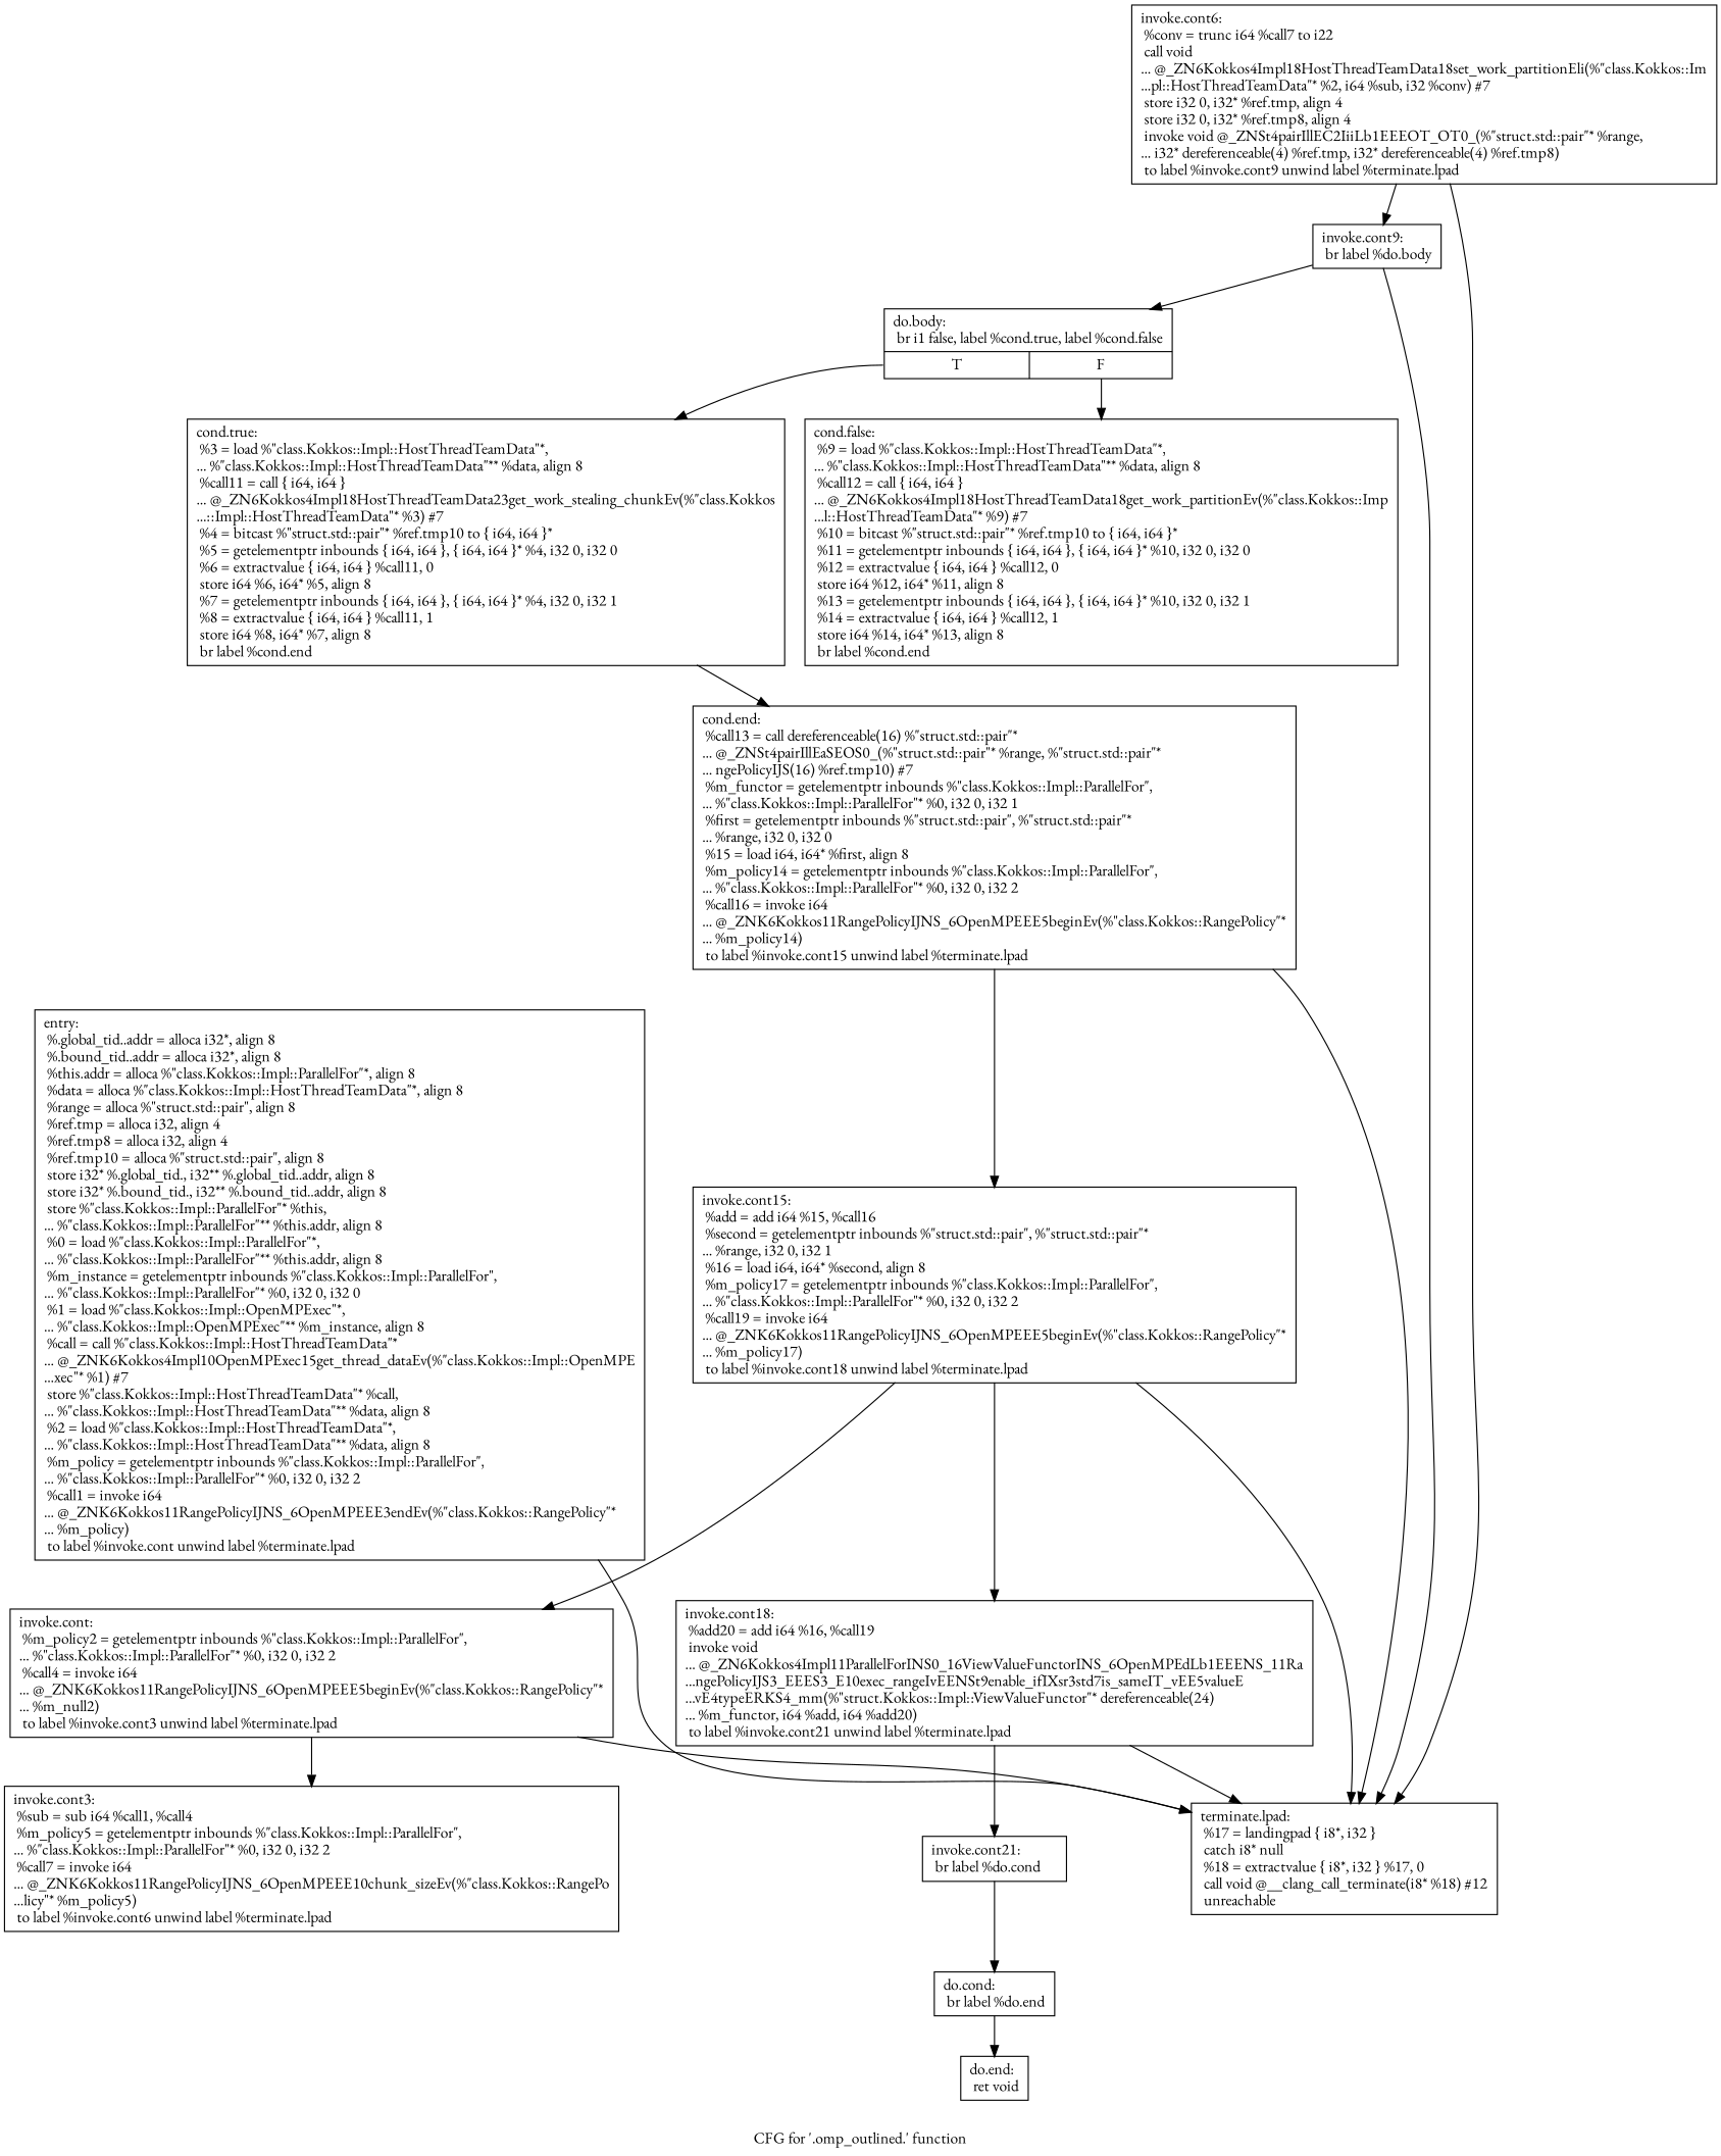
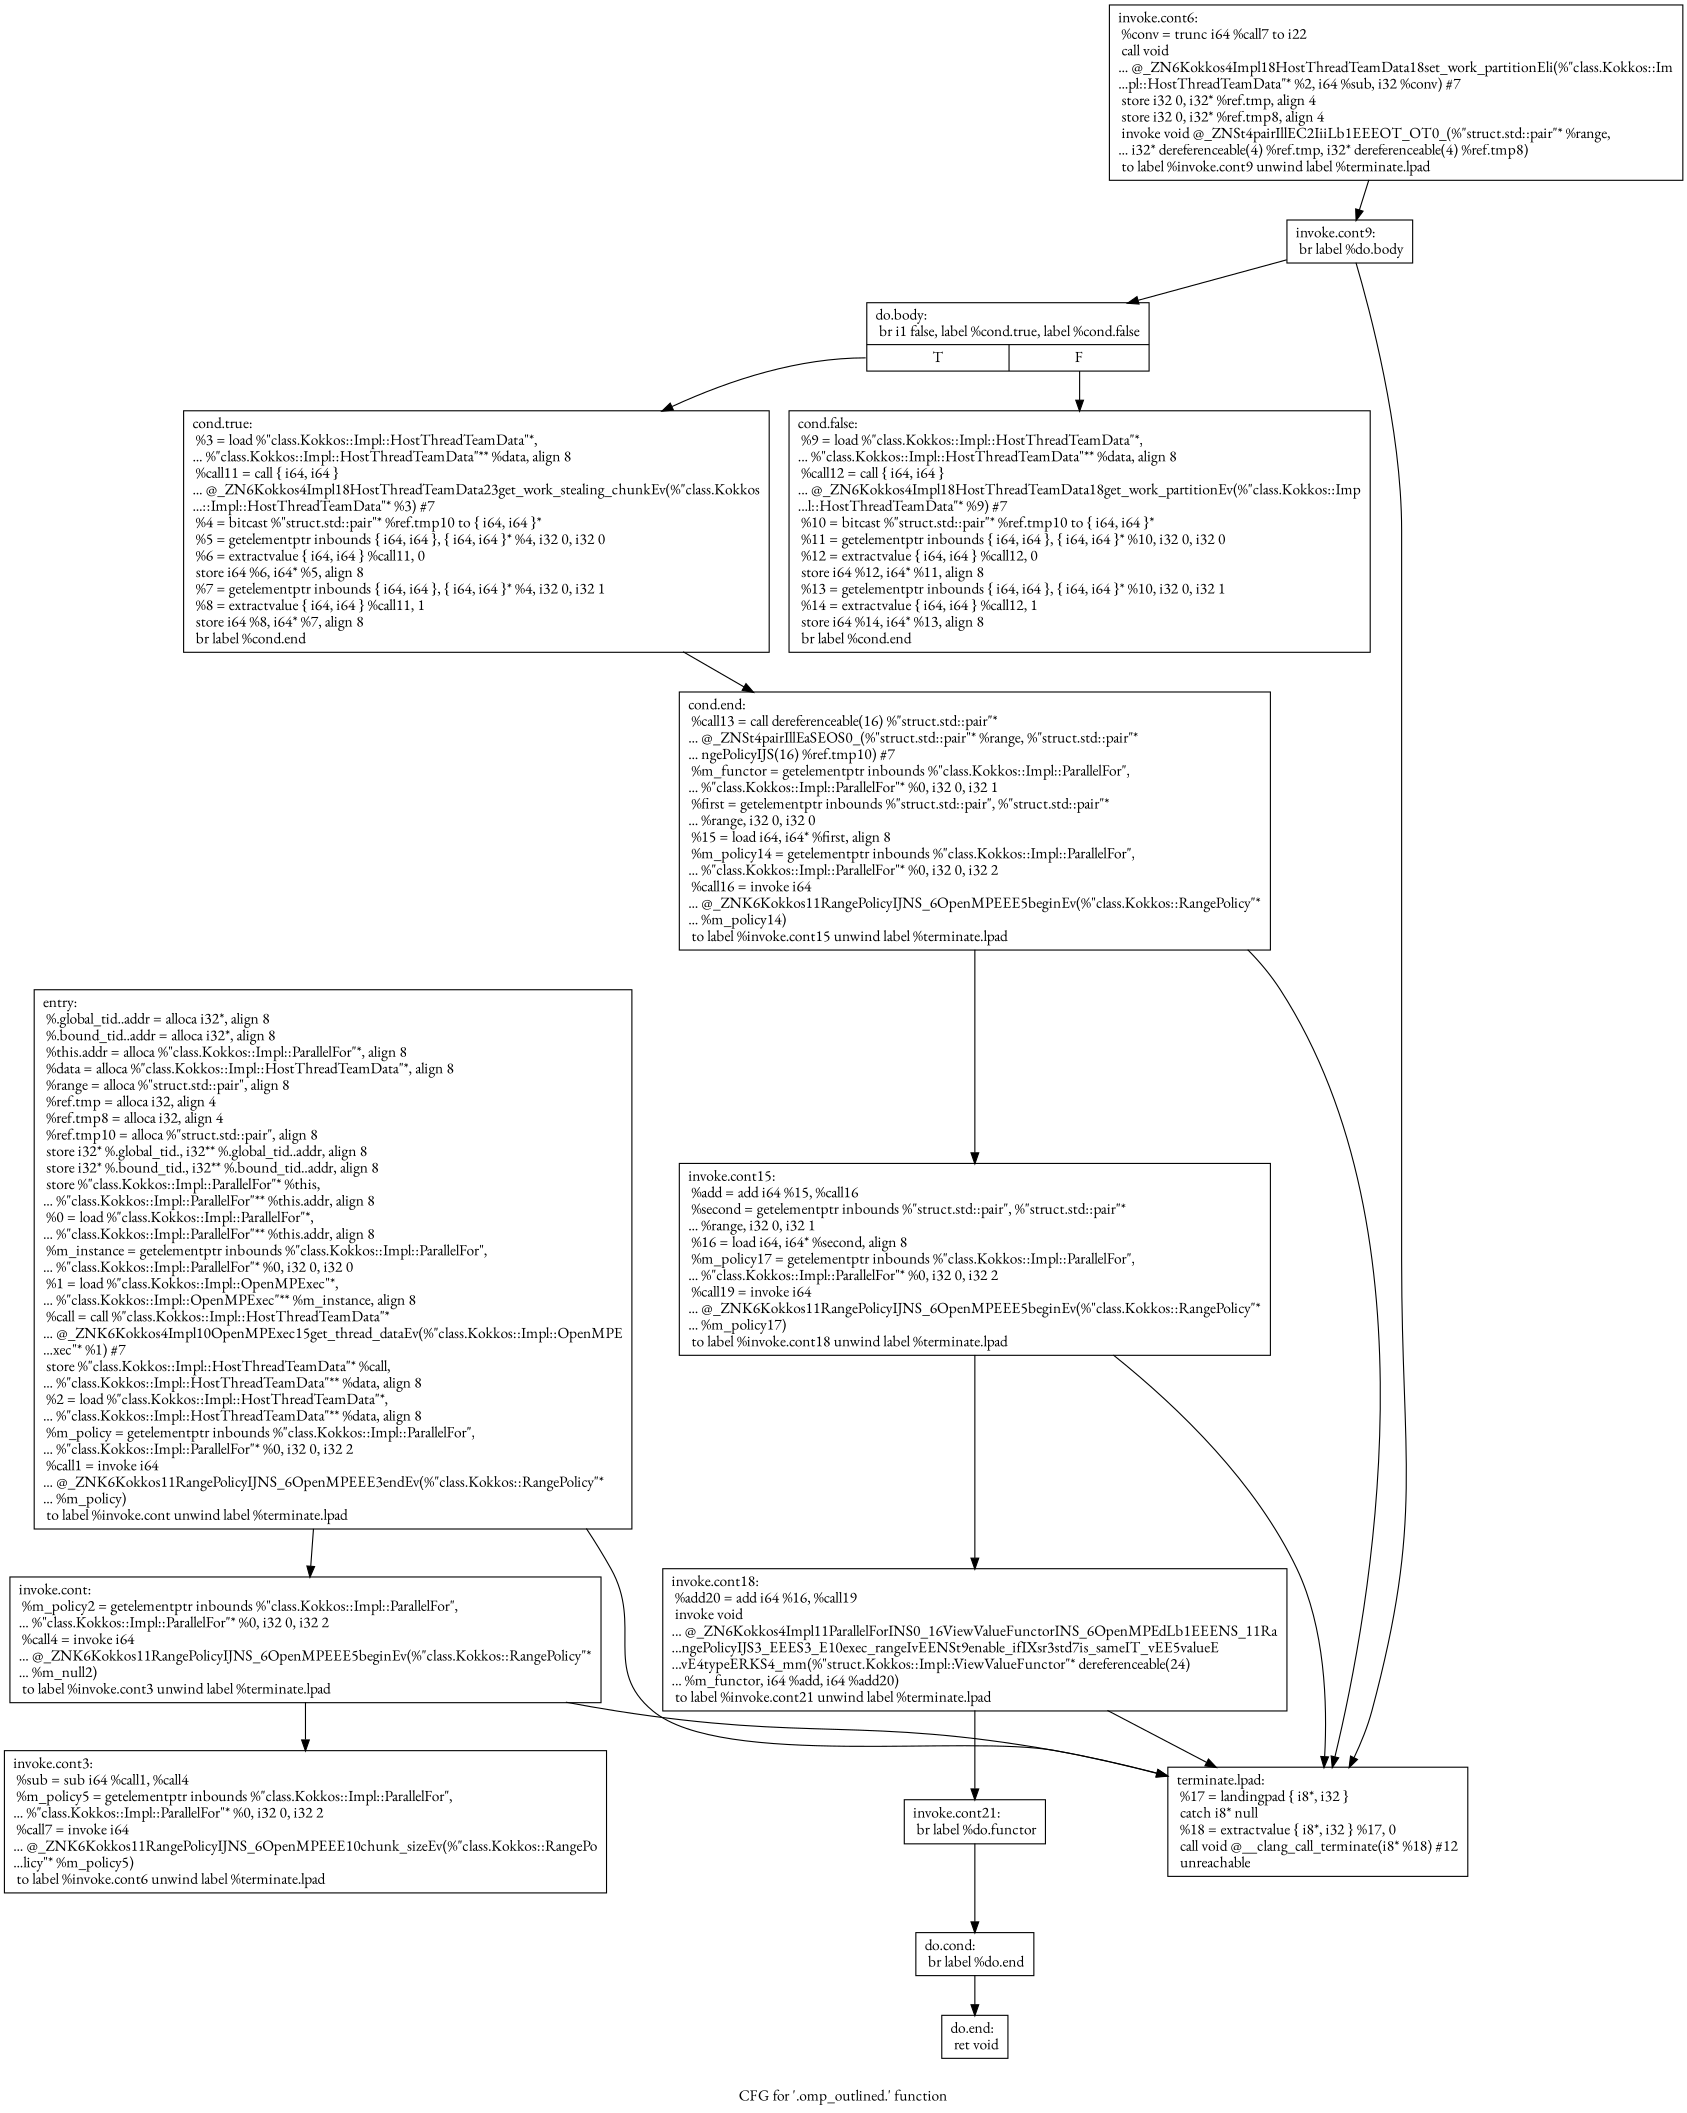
  digraph {
    fontname="EB Garamond"
    label="CFG for '.omp_outlined.' function"
    node [fontname="EB Garamond" shape=record]
    edge [fontname="EB Garamond"]
    n1 [label="{entry:\l  %.global_tid..addr = alloca i32*, align 8\l  %.bound_tid..addr = alloca i32*, align 8\l  %this.addr = alloca %\"class.Kokkos::Impl::ParallelFor\"*, align 8\l  %data = alloca %\"class.Kokkos::Impl::HostThreadTeamData\"*, align 8\l  %range = alloca %\"struct.std::pair\", align 8\l  %ref.tmp = alloca i32, align 4\l  %ref.tmp8 = alloca i32, align 4\l  %ref.tmp10 = alloca %\"struct.std::pair\", align 8\l  store i32* %.global_tid., i32** %.global_tid..addr, align 8\l  store i32* %.bound_tid., i32** %.bound_tid..addr, align 8\l  store %\"class.Kokkos::Impl::ParallelFor\"* %this,\l... %\"class.Kokkos::Impl::ParallelFor\"** %this.addr, align 8\l  %0 = load %\"class.Kokkos::Impl::ParallelFor\"*,\l... %\"class.Kokkos::Impl::ParallelFor\"** %this.addr, align 8\l  %m_instance = getelementptr inbounds %\"class.Kokkos::Impl::ParallelFor\",\l... %\"class.Kokkos::Impl::ParallelFor\"* %0, i32 0, i32 0\l  %1 = load %\"class.Kokkos::Impl::OpenMPExec\"*,\l... %\"class.Kokkos::Impl::OpenMPExec\"** %m_instance, align 8\l  %call = call %\"class.Kokkos::Impl::HostThreadTeamData\"*\l... @_ZNK6Kokkos4Impl10OpenMPExec15get_thread_dataEv(%\"class.Kokkos::Impl::OpenMPE\l...xec\"* %1) #7\l  store %\"class.Kokkos::Impl::HostThreadTeamData\"* %call,\l... %\"class.Kokkos::Impl::HostThreadTeamData\"** %data, align 8\l  %2 = load %\"class.Kokkos::Impl::HostThreadTeamData\"*,\l... %\"class.Kokkos::Impl::HostThreadTeamData\"** %data, align 8\l  %m_policy = getelementptr inbounds %\"class.Kokkos::Impl::ParallelFor\",\l... %\"class.Kokkos::Impl::ParallelFor\"* %0, i32 0, i32 2\l  %call1 = invoke i64\l... @_ZNK6Kokkos11RangePolicyIJNS_6OpenMPEEE3endEv(%\"class.Kokkos::RangePolicy\"*\l... %m_policy)\l          to label %invoke.cont unwind label %terminate.lpad\l}"]
    n2 [label="{invoke.cont:                                      \l  %m_policy2 = getelementptr inbounds %\"class.Kokkos::Impl::ParallelFor\",\l... %\"class.Kokkos::Impl::ParallelFor\"* %0, i32 0, i32 2\l  %call4 = invoke i64\l... @_ZNK6Kokkos11RangePolicyIJNS_6OpenMPEEE5beginEv(%\"class.Kokkos::RangePolicy\"*\l... %m_null2)\l          to label %invoke.cont3 unwind label %terminate.lpad\l}"]
    n3 [label="{terminate.lpad:                                   \l  %17 = landingpad \{ i8*, i32 \}\l          catch i8* null\l  %18 = extractvalue \{ i8*, i32 \} %17, 0\l  call void @__clang_call_terminate(i8* %18) #12\l  unreachable\l}"]
    n4 [label="{invoke.cont3:                                     \l  %sub = sub i64 %call1, %call4\l  %m_policy5 = getelementptr inbounds %\"class.Kokkos::Impl::ParallelFor\",\l... %\"class.Kokkos::Impl::ParallelFor\"* %0, i32 0, i32 2\l  %call7 = invoke i64\l... @_ZNK6Kokkos11RangePolicyIJNS_6OpenMPEEE10chunk_sizeEv(%\"class.Kokkos::RangePo\l...licy\"* %m_policy5)\l          to label %invoke.cont6 unwind label %terminate.lpad\l}"]
    n5 [label="{invoke.cont6:                                     \l  %conv = trunc i64 %call7 to i22\l  call void\l... @_ZN6Kokkos4Impl18HostThreadTeamData18set_work_partitionEli(%\"class.Kokkos::Im\l...pl::HostThreadTeamData\"* %2, i64 %sub, i32 %conv) #7\l  store i32 0, i32* %ref.tmp, align 4\l  store i32 0, i32* %ref.tmp8, align 4\l  invoke void @_ZNSt4pairIllEC2IiiLb1EEEOT_OT0_(%\"struct.std::pair\"* %range,\l... i32* dereferenceable(4) %ref.tmp, i32* dereferenceable(4) %ref.tmp8)\l          to label %invoke.cont9 unwind label %terminate.lpad\l}"]
    n6 [label="{invoke.cont9:                                     \l  br label %do.body\l}"]
    n7 [label="{do.body:                                          \l  br i1 false, label %cond.true, label %cond.false\l|{<s0>T|<s1>F}}"]
    n8 [label="{cond.true:                                        \l  %3 = load %\"class.Kokkos::Impl::HostThreadTeamData\"*,\l... %\"class.Kokkos::Impl::HostThreadTeamData\"** %data, align 8\l  %call11 = call \{ i64, i64 \}\l... @_ZN6Kokkos4Impl18HostThreadTeamData23get_work_stealing_chunkEv(%\"class.Kokkos\l...::Impl::HostThreadTeamData\"* %3) #7\l  %4 = bitcast %\"struct.std::pair\"* %ref.tmp10 to \{ i64, i64 \}*\l  %5 = getelementptr inbounds \{ i64, i64 \}, \{ i64, i64 \}* %4, i32 0, i32 0\l  %6 = extractvalue \{ i64, i64 \} %call11, 0\l  store i64 %6, i64* %5, align 8\l  %7 = getelementptr inbounds \{ i64, i64 \}, \{ i64, i64 \}* %4, i32 0, i32 1\l  %8 = extractvalue \{ i64, i64 \} %call11, 1\l  store i64 %8, i64* %7, align 8\l  br label %cond.end\l}"]
    n9 [label="{cond.false:                                       \l  %9 = load %\"class.Kokkos::Impl::HostThreadTeamData\"*,\l... %\"class.Kokkos::Impl::HostThreadTeamData\"** %data, align 8\l  %call12 = call \{ i64, i64 \}\l... @_ZN6Kokkos4Impl18HostThreadTeamData18get_work_partitionEv(%\"class.Kokkos::Imp\l...l::HostThreadTeamData\"* %9) #7\l  %10 = bitcast %\"struct.std::pair\"* %ref.tmp10 to \{ i64, i64 \}*\l  %11 = getelementptr inbounds \{ i64, i64 \}, \{ i64, i64 \}* %10, i32 0, i32 0\l  %12 = extractvalue \{ i64, i64 \} %call12, 0\l  store i64 %12, i64* %11, align 8\l  %13 = getelementptr inbounds \{ i64, i64 \}, \{ i64, i64 \}* %10, i32 0, i32 1\l  %14 = extractvalue \{ i64, i64 \} %call12, 1\l  store i64 %14, i64* %13, align 8\l  br label %cond.end\l}"]
    n10 [label="{cond.end:                                         \l  %call13 = call dereferenceable(16) %\"struct.std::pair\"*\l... @_ZNSt4pairIllEaSEOS0_(%\"struct.std::pair\"* %range, %\"struct.std::pair\"*\l... ngePolicyIJS(16) %ref.tmp10) #7\l  %m_functor = getelementptr inbounds %\"class.Kokkos::Impl::ParallelFor\",\l... %\"class.Kokkos::Impl::ParallelFor\"* %0, i32 0, i32 1\l  %first = getelementptr inbounds %\"struct.std::pair\", %\"struct.std::pair\"*\l... %range, i32 0, i32 0\l  %15 = load i64, i64* %first, align 8\l  %m_policy14 = getelementptr inbounds %\"class.Kokkos::Impl::ParallelFor\",\l... %\"class.Kokkos::Impl::ParallelFor\"* %0, i32 0, i32 2\l  %call16 = invoke i64\l... @_ZNK6Kokkos11RangePolicyIJNS_6OpenMPEEE5beginEv(%\"class.Kokkos::RangePolicy\"*\l... %m_policy14)\l          to label %invoke.cont15 unwind label %terminate.lpad\l}"]
    n11 [label="{invoke.cont15:                                    \l  %add = add i64 %15, %call16\l  %second = getelementptr inbounds %\"struct.std::pair\", %\"struct.std::pair\"*\l... %range, i32 0, i32 1\l  %16 = load i64, i64* %second, align 8\l  %m_policy17 = getelementptr inbounds %\"class.Kokkos::Impl::ParallelFor\",\l... %\"class.Kokkos::Impl::ParallelFor\"* %0, i32 0, i32 2\l  %call19 = invoke i64\l... @_ZNK6Kokkos11RangePolicyIJNS_6OpenMPEEE5beginEv(%\"class.Kokkos::RangePolicy\"*\l... %m_policy17)\l          to label %invoke.cont18 unwind label %terminate.lpad\l}"]
    n12 [label="{invoke.cont18:                                    \l  %add20 = add i64 %16, %call19\l  invoke void\l... @_ZN6Kokkos4Impl11ParallelForINS0_16ViewValueFunctorINS_6OpenMPEdLb1EEENS_11Ra\l...ngePolicyIJS3_EEES3_E10exec_rangeIvEENSt9enable_ifIXsr3std7is_sameIT_vEE5valueE\l...vE4typeERKS4_mm(%\"struct.Kokkos::Impl::ViewValueFunctor\"* dereferenceable(24)\l... %m_functor, i64 %add, i64 %add20)\l          to label %invoke.cont21 unwind label %terminate.lpad\l}"]
-   n13 [label="{invoke.cont21:                                    \l  br label %do.cond\l}"]
+   n13 [label="{invoke.cont21:                                    \l  br label %do.functor\l}"]
    n14 [label="{do.cond:                                          \l  br label %do.end\l}"]
    n15 [label="{do.end:                                           \l  ret void\l}"]
-   n11 -> n2
+   n1 -> n2
    n1 -> n3
    n2 -> n3
    n2 -> n4
-   n5 -> n3
    n5 -> n6
    n6 -> n3
    n6 -> n7
    n7 -> n8 [tailport=s0]
    n7 -> n9 [tailport=s1]
    n8 -> n10
    n10 -> n3
    n10 -> n11
    n11 -> n3
    n11 -> n12
    n12 -> n3
    n12 -> n13
    n13 -> n14
    n14 -> n15
  }
